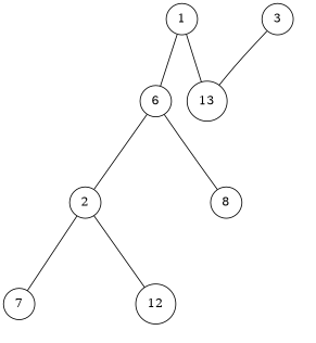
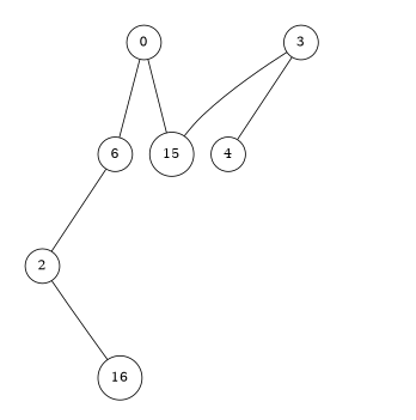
  graph {
    node [shape=circle]
-   n1 [label=1]
+   n1 [label=0]
    n2 [label=6]
-   n3 [label=13]
+   n3 [label=15]
    n4 [label=2]
    temp1 [style=invis]
-   n6 [label=8]
    n7 [label=3]
+   n8 [label=4]
    temp2 [style=invis]
-   n10 [label=7]
    temp3 [style=invis]
-   n12 [label=12]
+   n12 [label=16]
    temp4 [style=invis]
    n1 -- n2
    n1 -- n3
    n2 -- n4
    n2 -- temp1 [style=invis weight=10]
-   n2 -- n6
-   n4 -- n10
    n4 -- temp3 [style=invis weight=10]
    n4 -- n12
-   n6 -- temp4 [style=invis weight=10]
    n7 -- n3
+   n7 -- n8
    n7 -- temp2 [style=invis weight=10]
  }
